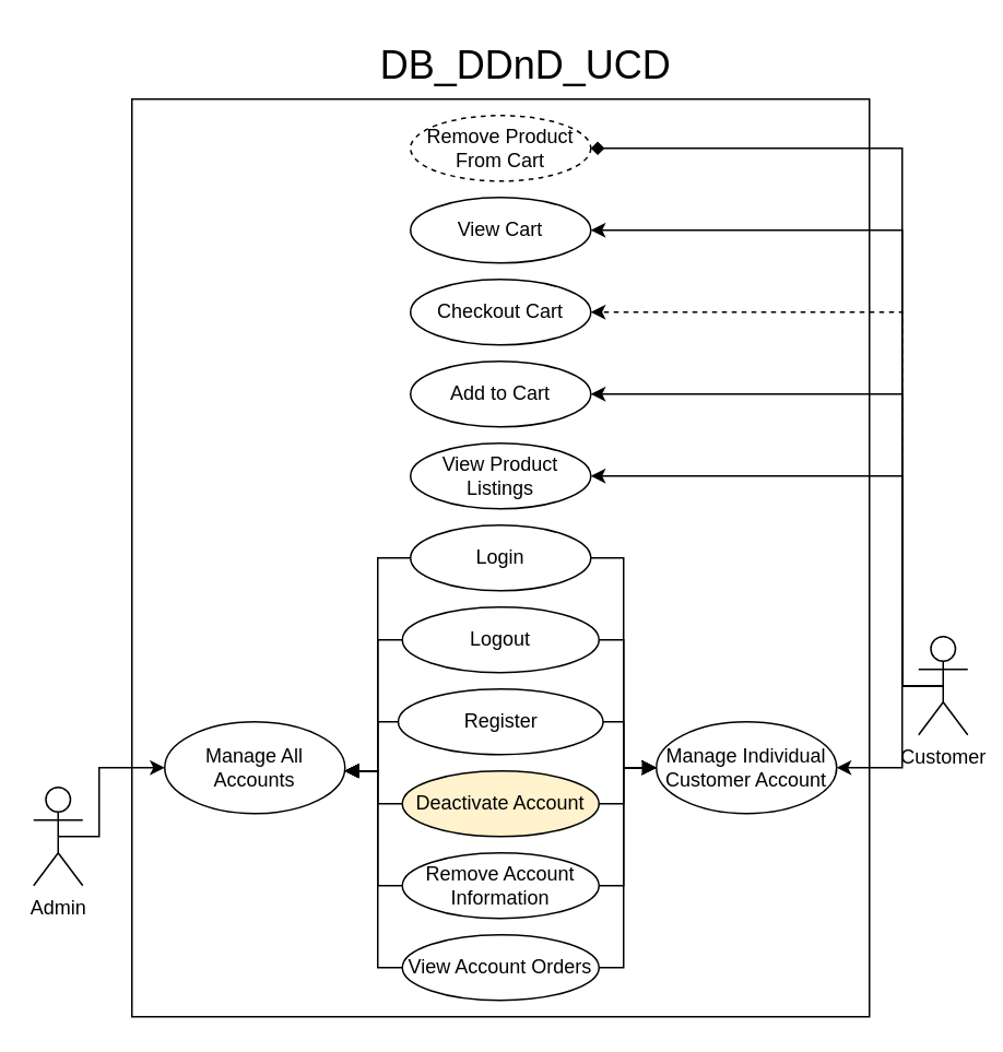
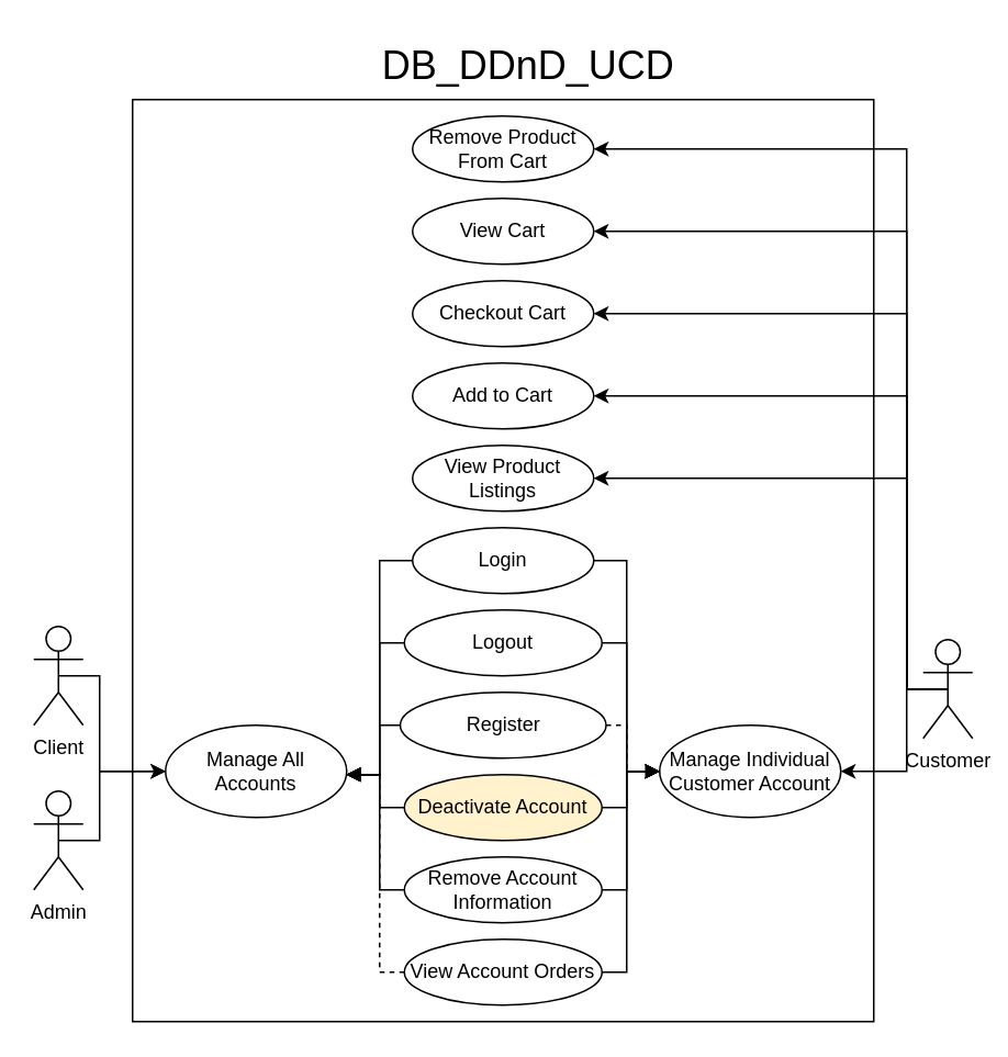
  <mxCell id="0" />
  <mxCell id="1" parent="0" />
  <mxCell id="2" value="" style="rounded=0;whiteSpace=wrap;html=1;" vertex="1" parent="1"><mxGeometry x="80" y="60" width="450" height="560" as="geometry" /></mxCell>
  <mxCell id="3" style="edgeStyle=orthogonalEdgeStyle;rounded=0;orthogonalLoop=1;jettySize=auto;html=1;endArrow=block;endFill=1;" edge="1" parent="1" source="5" target="15"><mxGeometry relative="1" as="geometry"><Array as="points"><mxPoint x="380" y="340" /><mxPoint x="380" y="468" /></Array></mxGeometry></mxCell>
  <mxCell id="4" style="edgeStyle=orthogonalEdgeStyle;rounded=0;orthogonalLoop=1;jettySize=auto;html=1;endArrow=block;endFill=1;" edge="1" parent="1" source="5" target="27"><mxGeometry relative="1" as="geometry"><Array as="points"><mxPoint x="230" y="340" /><mxPoint x="230" y="470" /></Array></mxGeometry></mxCell>
  <mxCell id="5" value="Login" style="ellipse;whiteSpace=wrap;html=1;" vertex="1" parent="1"><mxGeometry x="250" y="320" width="110" height="40" as="geometry" /></mxCell>
  <mxCell id="6" style="edgeStyle=orthogonalEdgeStyle;rounded=0;orthogonalLoop=1;jettySize=auto;html=1;endArrow=block;endFill=1;" edge="1" parent="1" source="8" target="15"><mxGeometry relative="1" as="geometry"><Array as="points"><mxPoint x="380" y="390" /><mxPoint x="380" y="468" /></Array></mxGeometry></mxCell>
  <mxCell id="7" style="edgeStyle=orthogonalEdgeStyle;rounded=0;orthogonalLoop=1;jettySize=auto;html=1;endArrow=block;endFill=1;" edge="1" parent="1" source="8" target="27"><mxGeometry relative="1" as="geometry"><Array as="points"><mxPoint x="230" y="390" /><mxPoint x="230" y="470" /></Array></mxGeometry></mxCell>
  <mxCell id="8" value="Logout" style="ellipse;whiteSpace=wrap;html=1;" vertex="1" parent="1"><mxGeometry x="245" y="370" width="120" height="40" as="geometry" /></mxCell>
- <mxCell id="9" style="edgeStyle=orthogonalEdgeStyle;rounded=0;orthogonalLoop=1;jettySize=auto;html=1;endArrow=block;endFill=1;" edge="1" parent="1" source="11" target="15"><mxGeometry relative="1" as="geometry"><Array as="points"><mxPoint x="380" y="440" /><mxPoint x="380" y="468" /></Array></mxGeometry></mxCell>
+ <mxCell id="9" style="edgeStyle=orthogonalEdgeStyle;rounded=0;orthogonalLoop=1;jettySize=auto;html=1;endArrow=block;endFill=1;dashed=1;" edge="1" parent="1" source="11" target="15"><mxGeometry relative="1" as="geometry"><Array as="points"><mxPoint x="380" y="440" /><mxPoint x="380" y="468" /></Array></mxGeometry></mxCell>
  <mxCell id="10" style="edgeStyle=orthogonalEdgeStyle;rounded=0;orthogonalLoop=1;jettySize=auto;html=1;endArrow=block;endFill=1;" edge="1" parent="1" source="11" target="27"><mxGeometry relative="1" as="geometry"><Array as="points"><mxPoint x="230" y="440" /><mxPoint x="230" y="470" /></Array></mxGeometry></mxCell>
  <mxCell id="11" value="Register" style="ellipse;whiteSpace=wrap;html=1;" vertex="1" parent="1"><mxGeometry x="242.5" y="420" width="125" height="40" as="geometry" /></mxCell>
  <mxCell id="12" style="edgeStyle=orthogonalEdgeStyle;rounded=0;orthogonalLoop=1;jettySize=auto;html=1;endArrow=block;endFill=1;" edge="1" parent="1" source="14" target="15"><mxGeometry relative="1" as="geometry"><Array as="points"><mxPoint x="380" y="490" /><mxPoint x="380" y="468" /></Array></mxGeometry></mxCell>
  <mxCell id="13" style="edgeStyle=orthogonalEdgeStyle;rounded=0;orthogonalLoop=1;jettySize=auto;html=1;endArrow=block;endFill=1;" edge="1" parent="1" source="14" target="27"><mxGeometry relative="1" as="geometry"><Array as="points"><mxPoint x="230" y="490" /><mxPoint x="230" y="470" /></Array></mxGeometry></mxCell>
  <mxCell id="14" value="Deactivate Account" style="ellipse;whiteSpace=wrap;html=1;fillColor=#fff2cc;" vertex="1" parent="1"><mxGeometry x="245" y="470" width="120" height="40" as="geometry" /></mxCell>
  <mxCell id="15" value="Manage Individual Customer Account" style="ellipse;whiteSpace=wrap;html=1;" vertex="1" parent="1"><mxGeometry x="400" y="440" width="110" height="56" as="geometry" /></mxCell>
  <mxCell id="16" style="edgeStyle=orthogonalEdgeStyle;rounded=0;orthogonalLoop=1;jettySize=auto;html=1;" edge="1" parent="1" source="22" target="15"><mxGeometry relative="1" as="geometry"><Array as="points"><mxPoint x="550" y="418" /><mxPoint x="550" y="468" /></Array></mxGeometry></mxCell>
  <mxCell id="17" style="edgeStyle=orthogonalEdgeStyle;rounded=0;orthogonalLoop=1;jettySize=auto;html=1;exitX=0.5;exitY=0.5;exitDx=0;exitDy=0;exitPerimeter=0;" edge="1" parent="1" source="22" target="29"><mxGeometry relative="1" as="geometry"><Array as="points"><mxPoint x="550" y="418" /><mxPoint x="550" y="290" /></Array></mxGeometry></mxCell>
  <mxCell id="18" style="edgeStyle=orthogonalEdgeStyle;rounded=0;orthogonalLoop=1;jettySize=auto;html=1;exitX=0.5;exitY=0.5;exitDx=0;exitDy=0;exitPerimeter=0;" edge="1" parent="1" source="22" target="30"><mxGeometry relative="1" as="geometry"><Array as="points"><mxPoint x="550" y="418" /><mxPoint x="550" y="240" /></Array></mxGeometry></mxCell>
- <mxCell id="19" style="edgeStyle=orthogonalEdgeStyle;rounded=0;orthogonalLoop=1;jettySize=auto;html=1;exitX=0.5;exitY=0.5;exitDx=0;exitDy=0;exitPerimeter=0;dashed=1;" edge="1" parent="1" source="22" target="31"><mxGeometry relative="1" as="geometry"><Array as="points"><mxPoint x="550" y="418" /><mxPoint x="550" y="190" /></Array></mxGeometry></mxCell>
+ <mxCell id="19" style="edgeStyle=orthogonalEdgeStyle;rounded=0;orthogonalLoop=1;jettySize=auto;html=1;exitX=0.5;exitY=0.5;exitDx=0;exitDy=0;exitPerimeter=0;" edge="1" parent="1" source="22" target="31"><mxGeometry relative="1" as="geometry"><Array as="points"><mxPoint x="550" y="418" /><mxPoint x="550" y="190" /></Array></mxGeometry></mxCell>
  <mxCell id="20" style="edgeStyle=orthogonalEdgeStyle;rounded=0;orthogonalLoop=1;jettySize=auto;html=1;exitX=0.5;exitY=0.5;exitDx=0;exitDy=0;exitPerimeter=0;" edge="1" parent="1" source="22" target="32"><mxGeometry relative="1" as="geometry"><Array as="points"><mxPoint x="550" y="418" /><mxPoint x="550" y="140" /></Array></mxGeometry></mxCell>
- <mxCell id="21" style="edgeStyle=orthogonalEdgeStyle;rounded=0;orthogonalLoop=1;jettySize=auto;html=1;exitX=0.5;exitY=0.5;exitDx=0;exitDy=0;exitPerimeter=0;endArrow=diamond;" edge="1" parent="1" source="22" target="33"><mxGeometry relative="1" as="geometry"><Array as="points"><mxPoint x="550" y="418" /><mxPoint x="550" y="90" /></Array></mxGeometry></mxCell>
+ <mxCell id="21" style="edgeStyle=orthogonalEdgeStyle;rounded=0;orthogonalLoop=1;jettySize=auto;html=1;exitX=0.5;exitY=0.5;exitDx=0;exitDy=0;exitPerimeter=0;" edge="1" parent="1" source="22" target="33"><mxGeometry relative="1" as="geometry"><Array as="points"><mxPoint x="550" y="418" /><mxPoint x="550" y="90" /></Array></mxGeometry></mxCell>
  <mxCell id="22" value="Customer" style="shape=umlActor;verticalLabelPosition=bottom;verticalAlign=top;html=1;outlineConnect=0;" vertex="1" parent="1"><mxGeometry x="560" y="388" width="30" height="60" as="geometry" /></mxCell>
+ <mxCell id="23" style="edgeStyle=orthogonalEdgeStyle;rounded=0;orthogonalLoop=1;jettySize=auto;html=1;exitX=0.5;exitY=0.5;exitDx=0;exitDy=0;exitPerimeter=0;" edge="1" parent="1" source="24" target="27"><mxGeometry relative="1" as="geometry"><Array as="points"><mxPoint x="60" y="410" /><mxPoint x="60" y="468" /></Array></mxGeometry></mxCell>
+ <mxCell id="24" value="Client&lt;div&gt;&lt;br&gt;&lt;/div&gt;" style="shape=umlActor;verticalLabelPosition=bottom;verticalAlign=top;html=1;outlineConnect=0;" vertex="1" parent="1"><mxGeometry x="20" y="380" width="30" height="60" as="geometry" /></mxCell>
  <mxCell id="25" style="edgeStyle=orthogonalEdgeStyle;rounded=0;orthogonalLoop=1;jettySize=auto;html=1;exitX=0.5;exitY=0.5;exitDx=0;exitDy=0;exitPerimeter=0;" edge="1" parent="1" source="26" target="27"><mxGeometry relative="1" as="geometry"><Array as="points"><mxPoint x="60" y="510" /><mxPoint x="60" y="468" /></Array></mxGeometry></mxCell>
  <mxCell id="26" value="&lt;div&gt;Admin&lt;/div&gt;" style="shape=umlActor;verticalLabelPosition=bottom;verticalAlign=top;html=1;outlineConnect=0;" vertex="1" parent="1"><mxGeometry x="20" y="480" width="30" height="60" as="geometry" /></mxCell>
  <mxCell id="27" value="Manage All Accounts" style="ellipse;whiteSpace=wrap;html=1;" vertex="1" parent="1"><mxGeometry x="100" y="440" width="110" height="56" as="geometry" /></mxCell>
  <mxCell id="28" value="&lt;font style=&quot;font-size: 24px;&quot;&gt;DB_DDnD_UCD&lt;/font&gt;" style="text;html=1;align=center;verticalAlign=middle;resizable=0;points=[];autosize=1;strokeColor=none;fillColor=none;" vertex="1" parent="1"><mxGeometry x="220" y="20" width="200" height="40" as="geometry" /></mxCell>
  <mxCell id="29" value="View Product Listings" style="ellipse;whiteSpace=wrap;html=1;" vertex="1" parent="1"><mxGeometry x="250" y="270" width="110" height="40" as="geometry" /></mxCell>
  <mxCell id="30" value="Add to Cart" style="ellipse;whiteSpace=wrap;html=1;" vertex="1" parent="1"><mxGeometry x="250" y="220" width="110" height="40" as="geometry" /></mxCell>
  <mxCell id="31" value="Checkout Cart" style="ellipse;whiteSpace=wrap;html=1;" vertex="1" parent="1"><mxGeometry x="250" y="170" width="110" height="40" as="geometry" /></mxCell>
  <mxCell id="32" value="View Cart" style="ellipse;whiteSpace=wrap;html=1;" vertex="1" parent="1"><mxGeometry x="250" y="120" width="110" height="40" as="geometry" /></mxCell>
- <mxCell id="33" value="Remove Product From Cart" style="ellipse;whiteSpace=wrap;html=1;dashed=1;" vertex="1" parent="1"><mxGeometry x="250" width="110" height="40" as="geometry" y="70" /></mxCell>
+ <mxCell id="33" value="Remove Product From Cart" style="ellipse;whiteSpace=wrap;html=1;" vertex="1" parent="1"><mxGeometry x="250" width="110" height="40" as="geometry" y="70" /></mxCell>
  <mxCell id="34" style="edgeStyle=orthogonalEdgeStyle;rounded=0;orthogonalLoop=1;jettySize=auto;html=1;" edge="1" parent="1" source="36" target="15"><mxGeometry relative="1" as="geometry"><Array as="points"><mxPoint x="380" y="540" /><mxPoint x="380" y="468" /></Array></mxGeometry></mxCell>
  <mxCell id="35" style="edgeStyle=orthogonalEdgeStyle;rounded=0;orthogonalLoop=1;jettySize=auto;html=1;endArrow=block;endFill=1;" edge="1" parent="1" source="36" target="27"><mxGeometry relative="1" as="geometry"><Array as="points"><mxPoint x="230" y="540" /><mxPoint x="230" y="470" /></Array></mxGeometry></mxCell>
  <mxCell id="36" value="Remove Account Information" style="ellipse;whiteSpace=wrap;html=1;" vertex="1" parent="1"><mxGeometry x="245" y="520" width="120" height="40" as="geometry" /></mxCell>
  <mxCell id="37" style="edgeStyle=orthogonalEdgeStyle;rounded=0;orthogonalLoop=1;jettySize=auto;html=1;" edge="1" parent="1" source="39" target="15"><mxGeometry relative="1" as="geometry"><Array as="points"><mxPoint x="380" y="590" /><mxPoint x="380" y="468" /></Array></mxGeometry></mxCell>
- <mxCell id="38" style="edgeStyle=orthogonalEdgeStyle;rounded=0;orthogonalLoop=1;jettySize=auto;html=1;endArrow=block;endFill=1;" edge="1" parent="1" source="39" target="27"><mxGeometry relative="1" as="geometry"><Array as="points"><mxPoint x="230" y="590" /><mxPoint x="230" y="470" /></Array></mxGeometry></mxCell>
+ <mxCell id="38" style="edgeStyle=orthogonalEdgeStyle;rounded=0;orthogonalLoop=1;jettySize=auto;html=1;endArrow=block;endFill=1;dashed=1;" edge="1" parent="1" source="39" target="27"><mxGeometry relative="1" as="geometry"><Array as="points"><mxPoint x="230" y="590" /><mxPoint x="230" y="470" /></Array></mxGeometry></mxCell>
  <mxCell id="39" value="View Account Orders" style="ellipse;whiteSpace=wrap;html=1;" vertex="1" parent="1"><mxGeometry x="245" y="570" width="120" height="40" as="geometry" /></mxCell>
